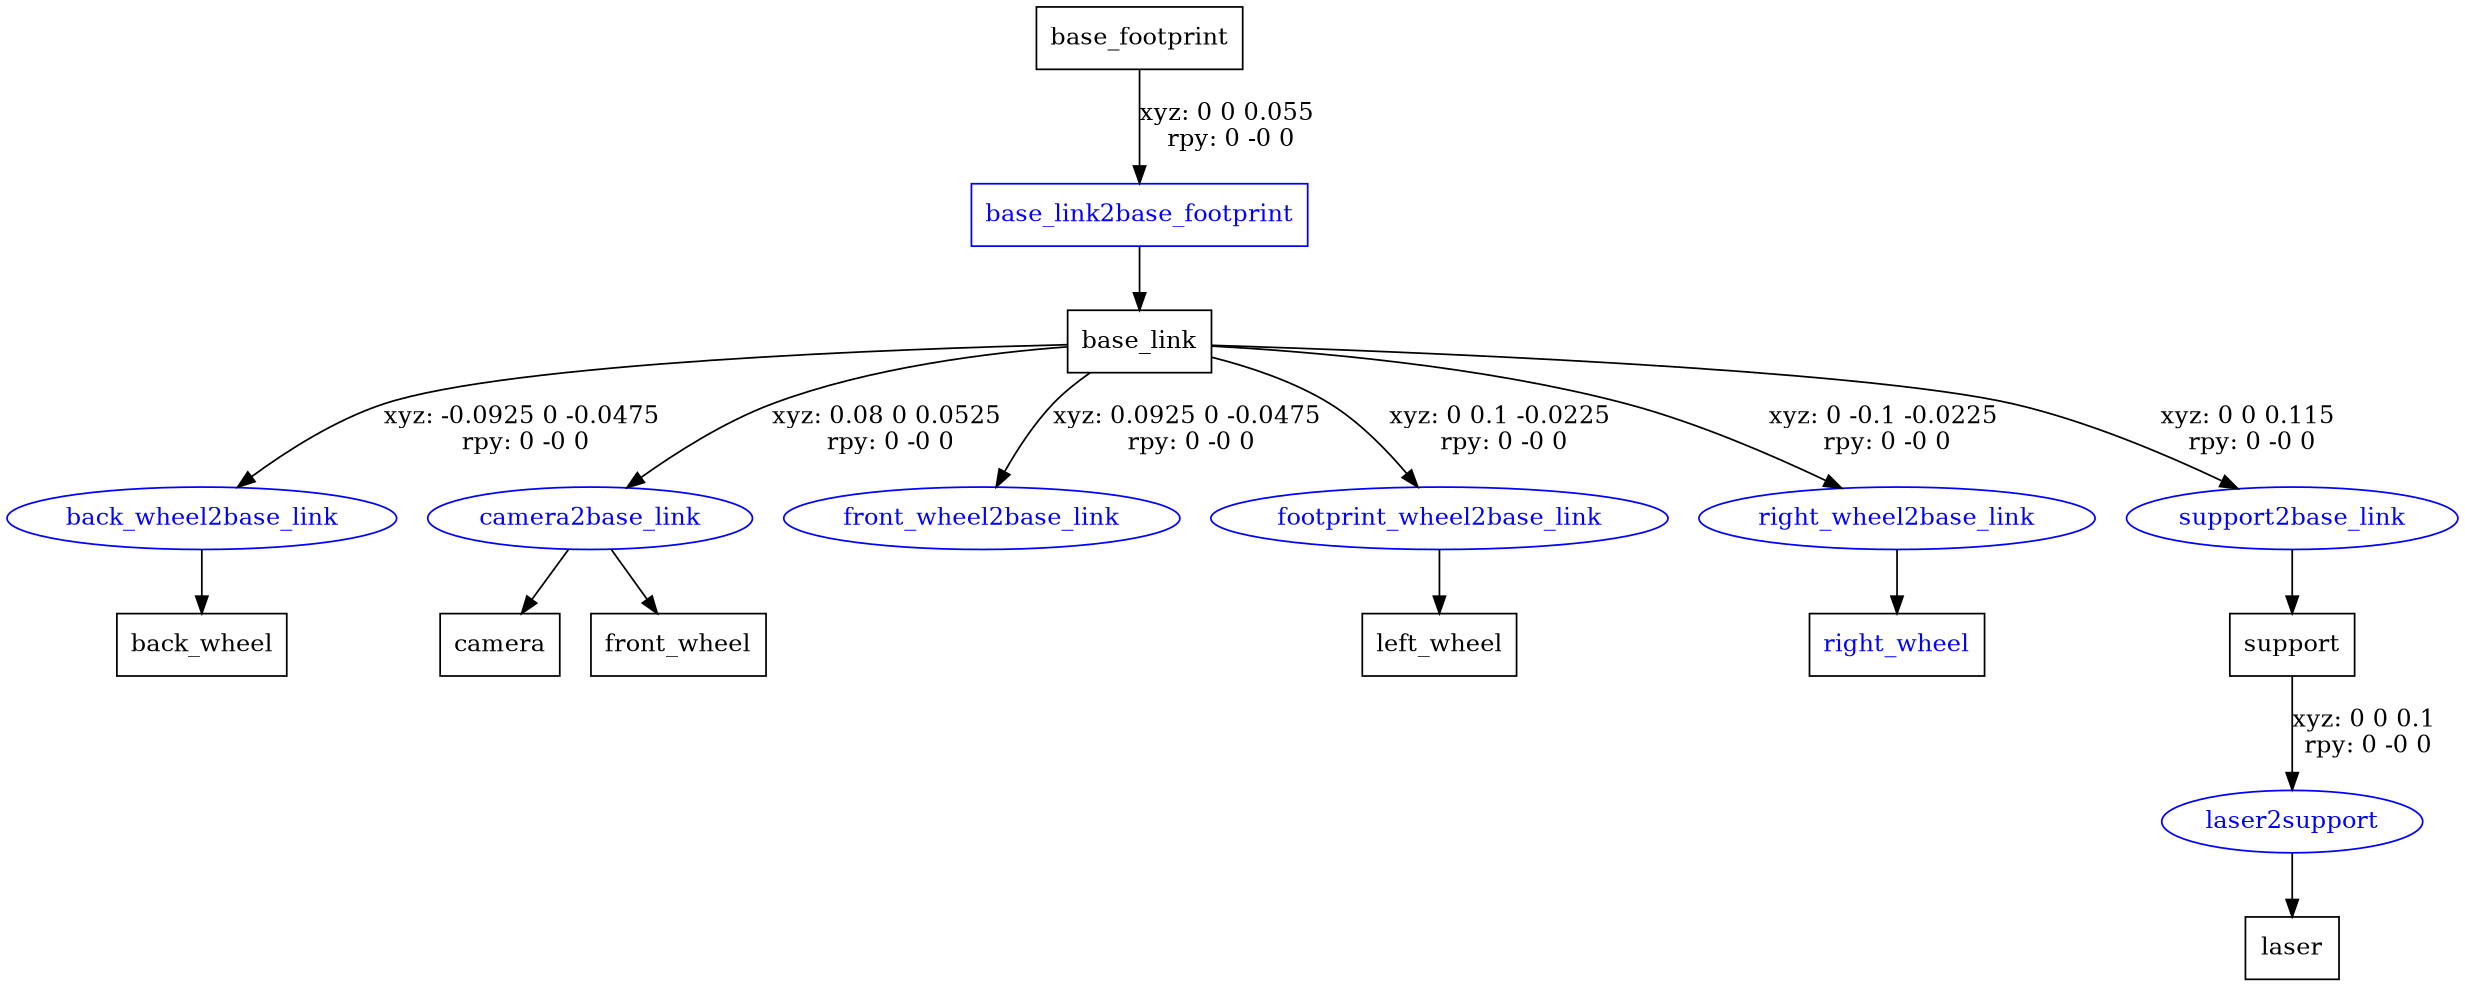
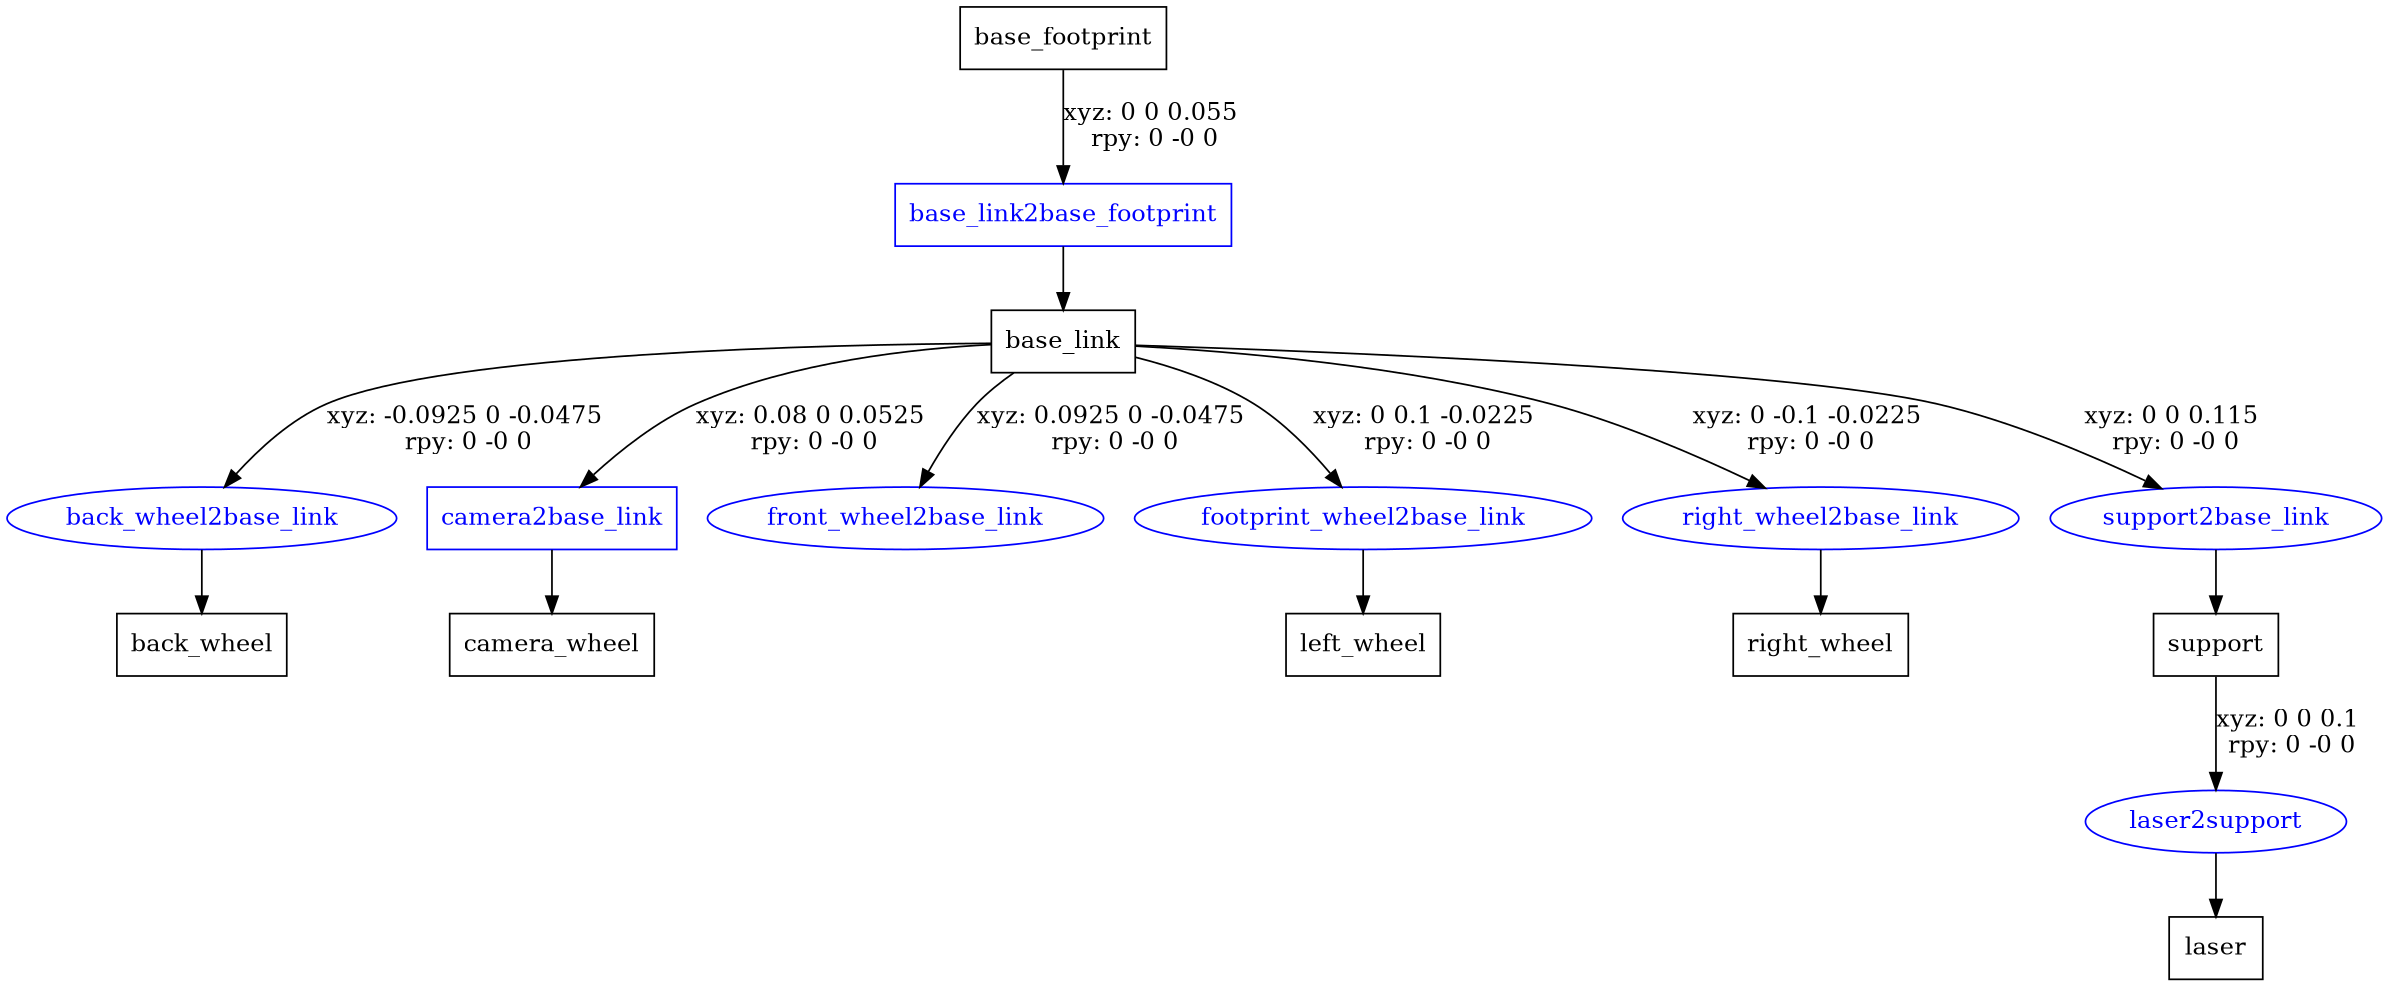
  digraph {
    node [shape=box]
    n1 [label=base_footprint]
    base_link2base_footprint [color=blue fontcolor=blue]
    n3 [label=base_link]
    back_wheel2base_link [color=blue fontcolor=blue shape=ellipse]
-   camera2base_link [color=blue fontcolor=blue shape=ellipse]
+   camera2base_link [color=blue fontcolor=blue]
    front_wheel2base_link [color=blue fontcolor=blue shape=ellipse]
    n7 [color=blue fontcolor=blue label=footprint_wheel2base_link shape=ellipse]
    right_wheel2base_link [color=blue fontcolor=blue shape=ellipse]
    support2base_link [color=blue fontcolor=blue shape=ellipse]
    n10 [label=back_wheel]
-   n11 [label=camera]
-   n12 [label=front_wheel]
+   n12 [label=camera_wheel]
    n13 [label=left_wheel]
-   n14 [label=right_wheel fontcolor=blue]
+   n14 [label=right_wheel]
    n15 [label=support]
    laser2support [color=blue fontcolor=blue shape=ellipse]
    n17 [label=laser]
    n1 -> base_link2base_footprint [label="xyz: 0 0 0.055 \nrpy: 0 -0 0"]
    base_link2base_footprint -> n3
    n3 -> back_wheel2base_link [label="xyz: -0.0925 0 -0.0475 \nrpy: 0 -0 0"]
    n3 -> camera2base_link [label="xyz: 0.08 0 0.0525 \nrpy: 0 -0 0"]
    n3 -> front_wheel2base_link [label="xyz: 0.0925 0 -0.0475 \nrpy: 0 -0 0"]
    n3 -> n7 [label="xyz: 0 0.1 -0.0225 \nrpy: 0 -0 0"]
    n3 -> right_wheel2base_link [label="xyz: 0 -0.1 -0.0225 \nrpy: 0 -0 0"]
    n3 -> support2base_link [label="xyz: 0 0 0.115 \nrpy: 0 -0 0"]
    back_wheel2base_link -> n10
-   camera2base_link -> n11
    camera2base_link -> n12
    n7 -> n13
    right_wheel2base_link -> n14
    support2base_link -> n15
    n15 -> laser2support [label="xyz: 0 0 0.1 \nrpy: 0 -0 0"]
    laser2support -> n17
  }
